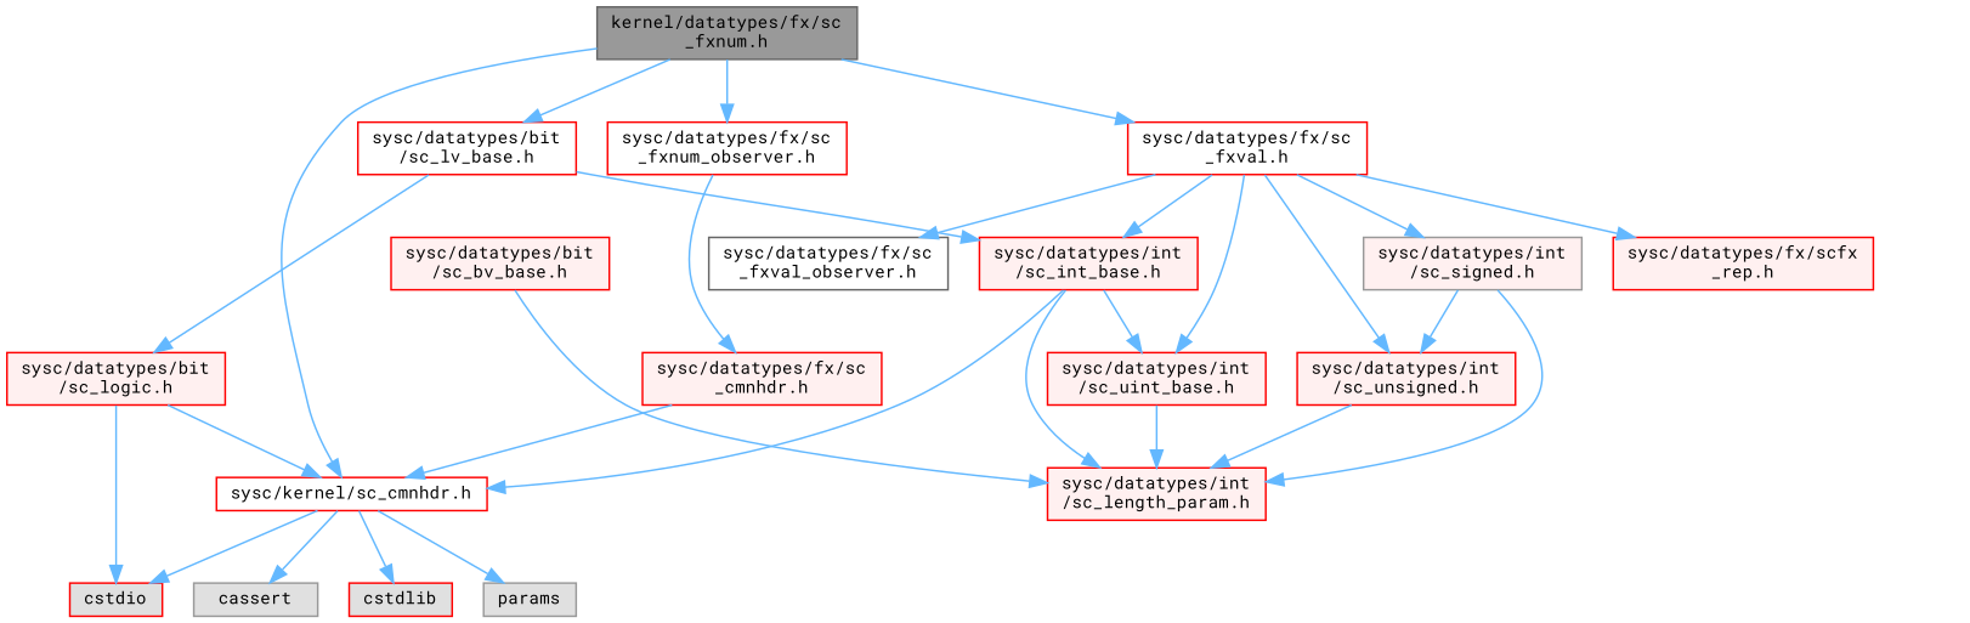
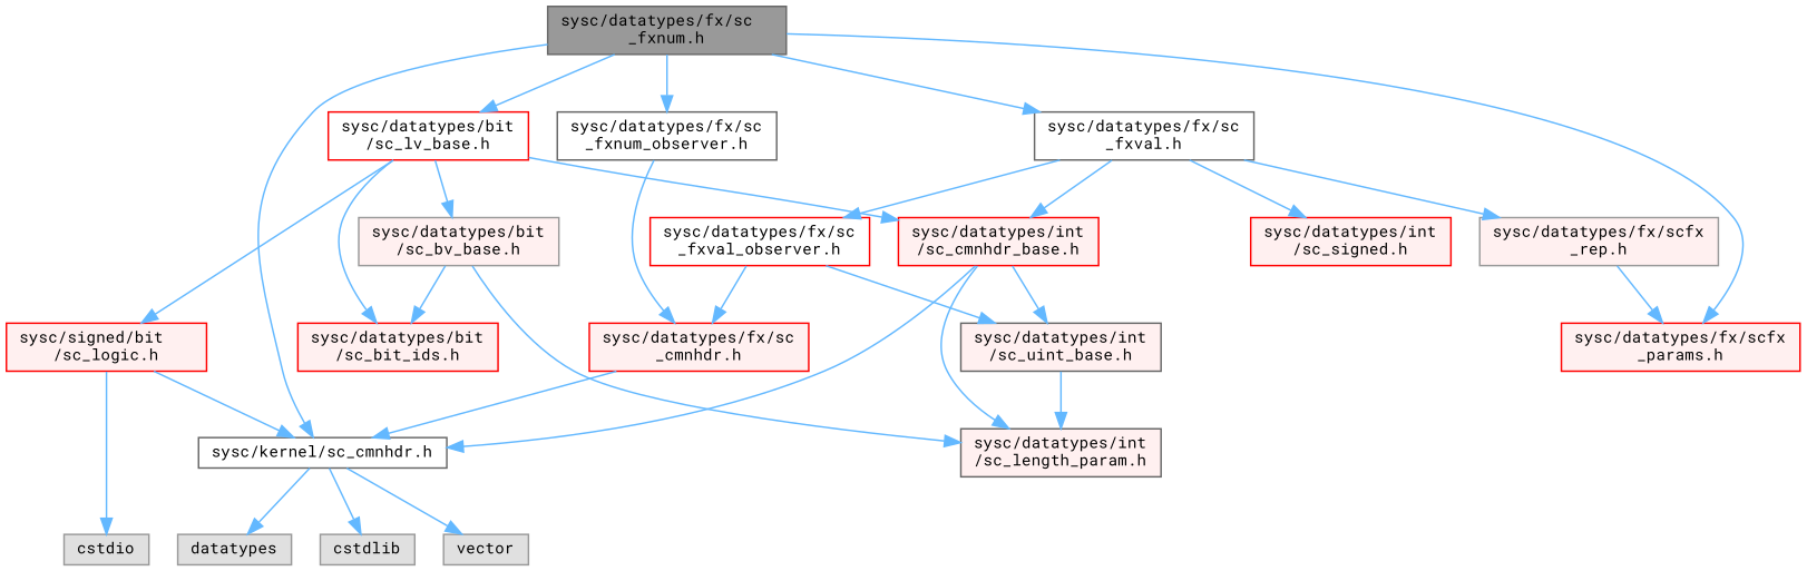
  digraph {
    fontname="Roboto Mono"
    node [color=red fillcolor="#FFF0F0" fontname="Roboto Mono" fontsize=10 shape=box style=filled]
    edge [color=steelblue1 fontname="Roboto Mono" fontsize=10 labelfontname=FreeSans labelfontsize=10 style=solid]
-   n1 [color=gray40 fillcolor=grey60 fontcolor=black height=0.2 label="kernel/datatypes/fx/sc\l_fxnum.h" width=0.4]
-   n2 [fillcolor=white height=0.2 label="sysc/kernel/sc_cmnhdr.h" width=0.4]
+   n1 [color=gray40 fillcolor=grey60 fontcolor=black height=0.2 label="sysc/datatypes/fx/sc\l_fxnum.h" width=0.4]
+   n2 [color=grey40 fillcolor=white height=0.2 label="sysc/kernel/sc_cmnhdr.h" width=0.4]
    n3 [fillcolor=white height=0.2 label="sysc/datatypes/bit\l/sc_lv_base.h" width=0.4]
-   n4 [fillcolor=white height=0.2 label="sysc/datatypes/fx/sc\l_fxval.h" width=0.4]
-   n6 [fillcolor=white height=0.2 label="sysc/datatypes/fx/sc\l_fxnum_observer.h" width=0.4]
-   n7 [color=grey60 fillcolor="#E0E0E0" height=0.2 label=cassert width=0.4]
-   n8 [fillcolor="#E0E0E0" height=0.2 label=cstdio width=0.4]
-   n9 [fillcolor="#E0E0E0" height=0.2 label=cstdlib width=0.4]
-   n10 [color=grey60 fillcolor="#E0E0E0" height=0.2 label=params width=0.4]
-   n12 [height=0.2 label="sysc/datatypes/bit\l/sc_bv_base.h" width=0.4]
-   n13 [height=0.2 label="sysc/datatypes/bit\l/sc_logic.h" width=0.4]
-   n14 [height=0.2 label="sysc/datatypes/int\l/sc_int_base.h" width=0.4]
-   n15 [height=0.2 label="sysc/datatypes/fx/scfx\l_rep.h" width=0.4]
-   n16 [height=0.2 label="sysc/datatypes/int\l/sc_uint_base.h" width=0.4]
-   n17 [color=grey60 height=0.2 label="sysc/datatypes/int\l/sc_signed.h" width=0.4]
-   n18 [height=0.2 label="sysc/datatypes/int\l/sc_unsigned.h" width=0.4]
-   n19 [color=grey40 fillcolor=white height=0.2 label="sysc/datatypes/fx/sc\l_fxval_observer.h" width=0.4]
+   n4 [color=grey40 fillcolor=white height=0.2 label="sysc/datatypes/fx/sc\l_fxval.h" width=0.4]
+   n5 [height=0.2 label="sysc/datatypes/fx/scfx\l_params.h" width=0.4]
+   n6 [color=grey40 fillcolor=white height=0.2 label="sysc/datatypes/fx/sc\l_fxnum_observer.h" width=0.4]
+   n7 [color=grey60 fillcolor="#E0E0E0" height=0.2 label=datatypes width=0.4]
+   n8 [color=grey60 fillcolor="#E0E0E0" height=0.2 label=cstdio width=0.4]
+   n9 [color=grey60 fillcolor="#E0E0E0" height=0.2 label=cstdlib width=0.4]
+   n10 [color=grey60 fillcolor="#E0E0E0" height=0.2 label=vector width=0.4]
+   n11 [height=0.2 label="sysc/datatypes/bit\l/sc_bit_ids.h" width=0.4]
+   n12 [color=grey60 height=0.2 label="sysc/datatypes/bit\l/sc_bv_base.h" width=0.4]
+   n13 [height=0.2 label="sysc/signed/bit\l/sc_logic.h" width=0.4]
+   n14 [height=0.2 label="sysc/datatypes/int\l/sc_cmnhdr_base.h" width=0.4]
+   n15 [color=grey60 height=0.2 label="sysc/datatypes/fx/scfx\l_rep.h" width=0.4]
+   n16 [color=grey40 height=0.2 label="sysc/datatypes/int\l/sc_uint_base.h" width=0.4]
+   n17 [height=0.2 label="sysc/datatypes/int\l/sc_signed.h" width=0.4]
+   n19 [fillcolor=white height=0.2 label="sysc/datatypes/fx/sc\l_fxval_observer.h" width=0.4]
    n20 [height=0.2 label="sysc/datatypes/fx/sc\l_cmnhdr.h" width=0.4]
-   n21 [height=0.2 label="sysc/datatypes/int\l/sc_length_param.h" width=0.4]
+   n21 [color=grey40 height=0.2 label="sysc/datatypes/int\l/sc_length_param.h" width=0.4]
    n1 -> n2
    n1 -> n3
    n1 -> n4
+   n1 -> n5
    n1 -> n6
    n2 -> n7
-   n2 -> n8
    n2 -> n9
    n2 -> n10
+   n3 -> n11
+   n3 -> n12
    n3 -> n13
    n3 -> n14
    n4 -> n14
    n4 -> n15
-   n4 -> n16
+   n19 -> n16
    n4 -> n17
-   n4 -> n18
    n4 -> n19
    n6 -> n20
+   n12 -> n11
    n12 -> n21
    n13 -> n2
    n13 -> n8
    n14 -> n2
    n14 -> n16
    n14 -> n21
+   n15 -> n5
    n16 -> n21
-   n17 -> n18
-   n17 -> n21
-   n18 -> n21
+   n19 -> n20
    n20 -> n2
  }
